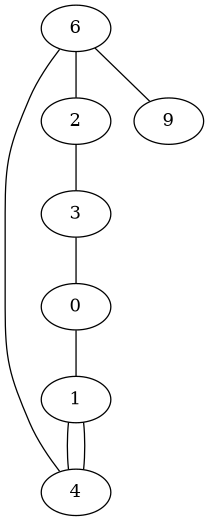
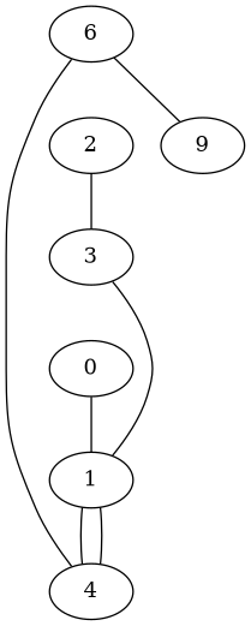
  graph {
    n1 [label=0]
    n2 [label=1]
    n3 [label=4]
    n4 [label=2]
    n5 [label=3]
    n6 [label=6]
    n7 [label=9]
    n1 -- n2
    n2 -- n3
    n3 -- n2
    n4 -- n5
-   n5 -- n1
+   n5 -- n2
    n6 -- n3
-   n6 -- n4
    n6 -- n7
  }
